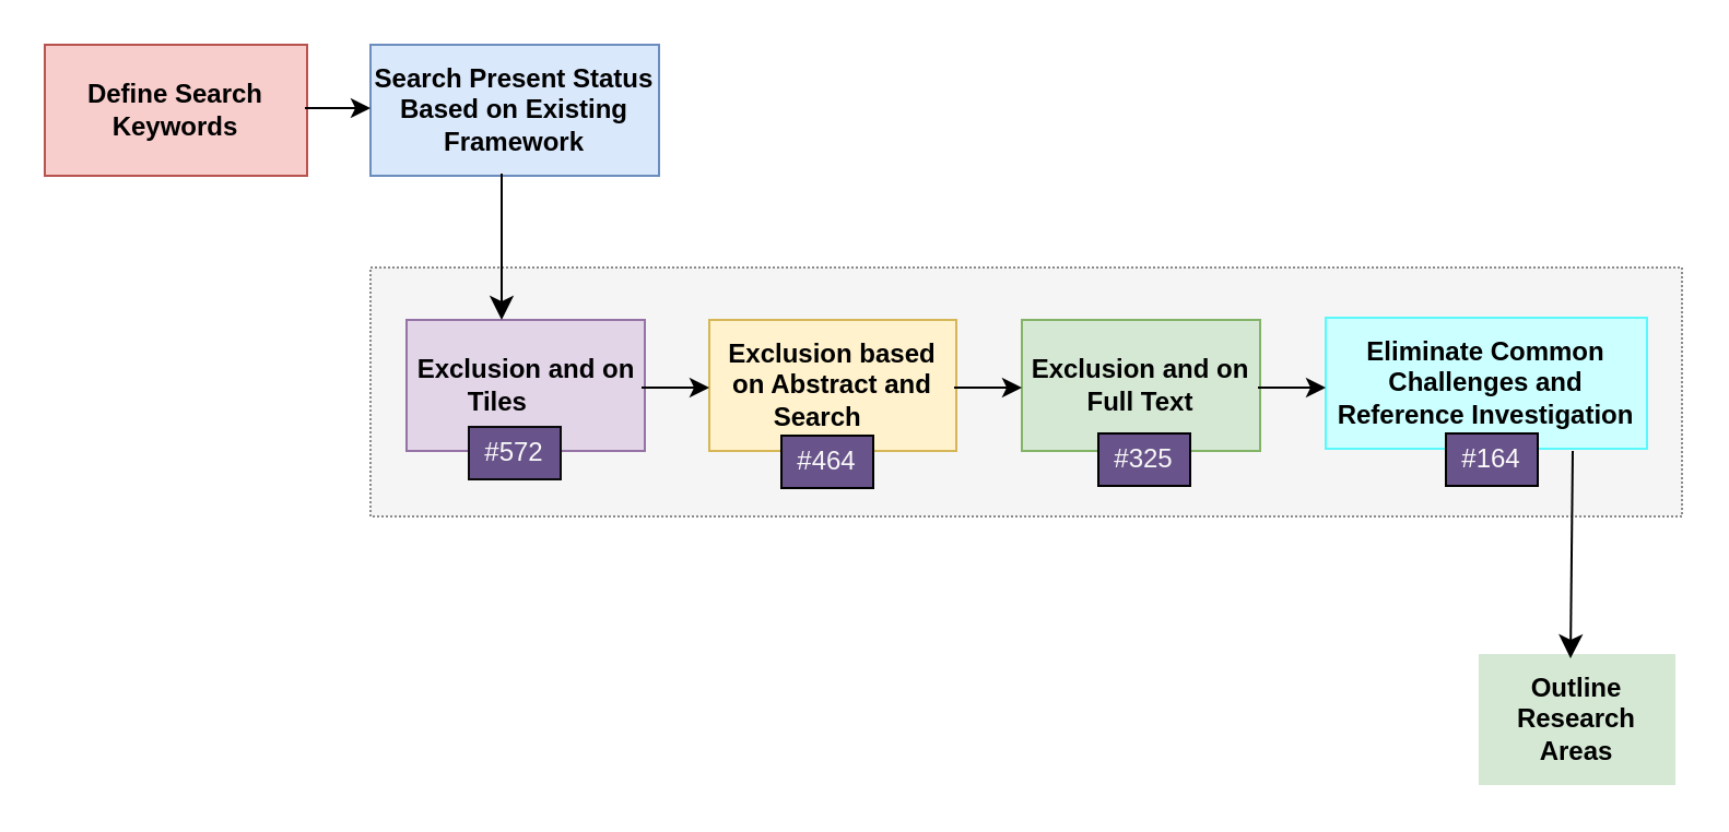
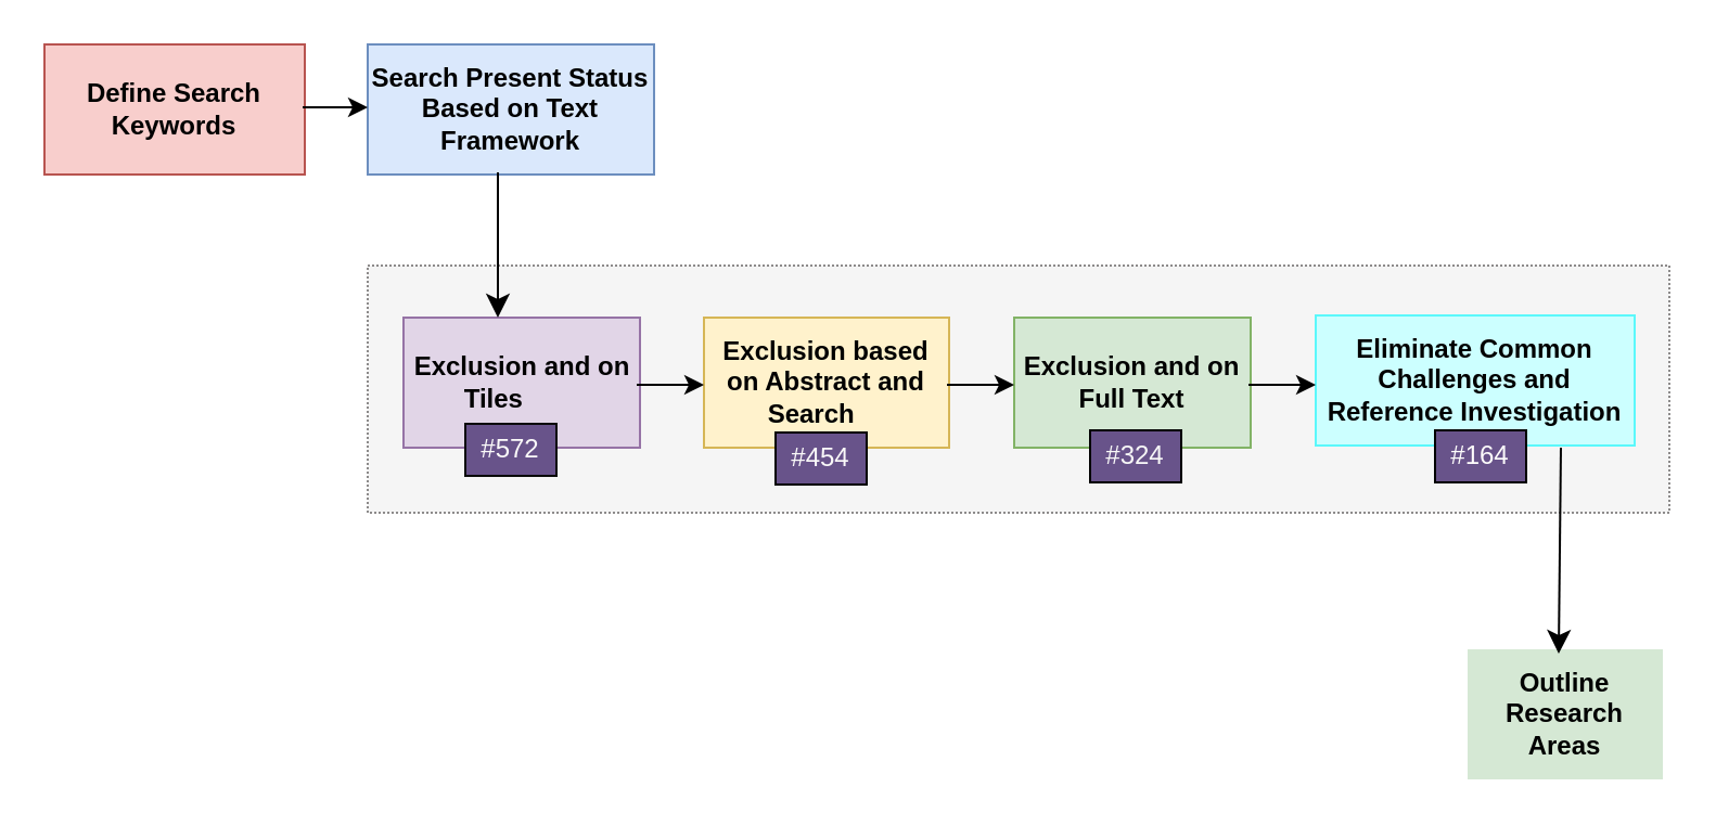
  <mxCell id="0" />
  <mxCell id="1" parent="0" />
  <mxCell id="2" value="" style="rounded=0;whiteSpace=wrap;html=1;fillColor=#f5f5f5;fontColor=#333333;strokeColor=light-dark(#8d8b8b, #959595);strokeWidth=1;glass=0;shadow=0;gradientColor=none;dashed=1;dashPattern=1 1;" vertex="1" parent="1"><mxGeometry x="169" y="122" width="600" height="114" as="geometry" /></mxCell>
  <mxCell id="3" value="&lt;b&gt;Define Search Keywords&lt;/b&gt;" style="rounded=0;whiteSpace=wrap;html=1;fillColor=#f8cecc;strokeColor=#b85450;" vertex="1" parent="1"><mxGeometry x="20" y="20" width="120" height="60" as="geometry" /></mxCell>
- <mxCell id="4" value="&lt;b&gt;Search Present Status Based on Existing Framework&lt;/b&gt;" style="rounded=0;whiteSpace=wrap;html=1;fillColor=#dae8fc;strokeColor=#6c8ebf;" vertex="1" parent="1"><mxGeometry x="169" y="20" width="132" height="60" as="geometry" /></mxCell>
+ <mxCell id="4" value="&lt;b&gt;Search Present Status Based on Text Framework&lt;/b&gt;" style="rounded=0;whiteSpace=wrap;html=1;fillColor=#dae8fc;strokeColor=#6c8ebf;" vertex="1" parent="1"><mxGeometry x="169" y="20" width="132" height="60" as="geometry" /></mxCell>
  <mxCell id="5" value="&lt;b&gt;Exclusion and on Tiles&lt;span style=&quot;white-space: pre;&quot;&gt;&#09;&lt;/span&gt;&lt;/b&gt;" style="rounded=0;whiteSpace=wrap;html=1;fillColor=#e1d5e7;strokeColor=#9673a6;" vertex="1" parent="1"><mxGeometry x="185.5" y="146" width="109" height="60" as="geometry" /></mxCell>
  <mxCell id="6" value="&lt;b&gt;Exclusion based on Abstract and Search&lt;span style=&quot;white-space: pre;&quot;&gt;&#09;&lt;/span&gt;&lt;/b&gt;" style="rounded=0;whiteSpace=wrap;html=1;fillColor=#fff2cc;strokeColor=#d6b656;" vertex="1" parent="1"><mxGeometry x="324" y="146" width="113" height="60" as="geometry" /></mxCell>
  <mxCell id="7" value="&lt;b&gt;Exclusion and on Full Text&lt;/b&gt;" style="rounded=0;whiteSpace=wrap;html=1;labelBackgroundColor=none;labelBorderColor=none;fillColor=#d5e8d4;strokeColor=#82b366;" vertex="1" parent="1"><mxGeometry x="467" y="146" width="109" height="60" as="geometry" /></mxCell>
  <mxCell id="8" value="&lt;b&gt;Eliminate Common Challenges and Reference Investigation&lt;/b&gt;" style="rounded=0;whiteSpace=wrap;html=1;labelBackgroundColor=none;labelBorderColor=none;strokeWidth=1;fillColor=light-dark(#CCFFFF,#00CCCC);strokeColor=light-dark(#5BF8FB,#5BF8FB);" vertex="1" parent="1"><mxGeometry x="606" y="145" width="147" height="60" as="geometry" /></mxCell>
  <mxCell id="9" value="&lt;b&gt;Outline Research Areas&lt;/b&gt;" style="rounded=0;whiteSpace=wrap;html=1;fillColor=#d5e8d4;strokeColor=none;" vertex="1" parent="1"><mxGeometry x="676" y="299" width="90" height="60" as="geometry" /></mxCell>
  <mxCell id="10" style="edgeStyle=none;curved=1;rounded=0;orthogonalLoop=1;jettySize=auto;html=1;exitX=0;exitY=0.5;exitDx=0;exitDy=0;fontSize=12;startSize=8;endSize=8;" edge="1" parent="1" source="5" target="5"><mxGeometry relative="1" as="geometry" /></mxCell>
  <mxCell id="11" value="" style="endArrow=classic;html=1;rounded=0;fontSize=12;curved=1;" edge="1" parent="1"><mxGeometry width="50" height="50" relative="1" as="geometry"><mxPoint x="139" y="49" as="sourcePoint" /><mxPoint x="169" y="49" as="targetPoint" /></mxGeometry></mxCell>
  <mxCell id="12" value="" style="endArrow=classic;html=1;rounded=0;fontSize=12;curved=1;" edge="1" parent="1"><mxGeometry width="50" height="50" relative="1" as="geometry"><mxPoint x="293" y="177" as="sourcePoint" /><mxPoint x="324" y="177" as="targetPoint" /></mxGeometry></mxCell>
  <mxCell id="13" value="" style="endArrow=classic;html=1;rounded=0;fontSize=12;startSize=8;endSize=8;curved=1;spacing=0;" edge="1" parent="1"><mxGeometry width="50" height="50" relative="1" as="geometry"><mxPoint x="229" y="79" as="sourcePoint" /><mxPoint x="229" y="146" as="targetPoint" /></mxGeometry></mxCell>
  <mxCell id="14" value="" style="endArrow=classic;html=1;rounded=0;fontSize=12;curved=1;" edge="1" parent="1"><mxGeometry width="50" height="50" relative="1" as="geometry"><mxPoint x="436" y="177" as="sourcePoint" /><mxPoint x="467" y="177" as="targetPoint" /></mxGeometry></mxCell>
  <mxCell id="15" value="" style="endArrow=classic;html=1;rounded=0;fontSize=12;curved=1;" edge="1" parent="1"><mxGeometry width="50" height="50" relative="1" as="geometry"><mxPoint x="575" y="177" as="sourcePoint" /><mxPoint x="606" y="177" as="targetPoint" /></mxGeometry></mxCell>
  <mxCell id="16" value="" style="endArrow=classic;html=1;rounded=0;fontSize=12;startSize=8;endSize=8;curved=1;spacing=0;" edge="1" parent="1"><mxGeometry width="50" height="50" relative="1" as="geometry"><mxPoint x="719" y="206" as="sourcePoint" /><mxPoint x="718" y="301" as="targetPoint" /></mxGeometry></mxCell>
  <mxCell id="17" value="#572" style="rounded=0;whiteSpace=wrap;html=1;fillColor=light-dark(#68538A,#9933FF);strokeColor=light-dark(#0a0a0a, #9577a3);fontColor=light-dark(#faf9f9, #ededed);" vertex="1" parent="1"><mxGeometry x="214" y="195" width="42" height="24" as="geometry" /></mxCell>
- <mxCell id="18" value="#464" style="rounded=0;whiteSpace=wrap;html=1;fillColor=#68538A;fontColor=light-dark(#faf9f9, #ededed);" vertex="1" parent="1"><mxGeometry x="357" y="199" width="42" height="24" as="geometry" /></mxCell>
- <mxCell id="19" value="#325" style="rounded=0;whiteSpace=wrap;html=1;fillColor=#68538A;fontColor=#F7F7F7;" vertex="1" parent="1"><mxGeometry x="502" y="198" width="42" height="24" as="geometry" /></mxCell>
+ <mxCell id="18" value="#454" style="rounded=0;whiteSpace=wrap;html=1;fillColor=#68538A;fontColor=light-dark(#faf9f9, #ededed);" vertex="1" parent="1"><mxGeometry x="357" y="199" width="42" height="24" as="geometry" /></mxCell>
+ <mxCell id="19" value="#324" style="rounded=0;whiteSpace=wrap;html=1;fillColor=#68538A;fontColor=#F7F7F7;" vertex="1" parent="1"><mxGeometry x="502" y="198" width="42" height="24" as="geometry" /></mxCell>
  <mxCell id="20" value="#164" style="rounded=0;whiteSpace=wrap;html=1;fillColor=#68538A;fontColor=light-dark(#fdfcfc, #ededed);" vertex="1" parent="1"><mxGeometry x="661" y="198" width="42" height="24" as="geometry" /></mxCell>
